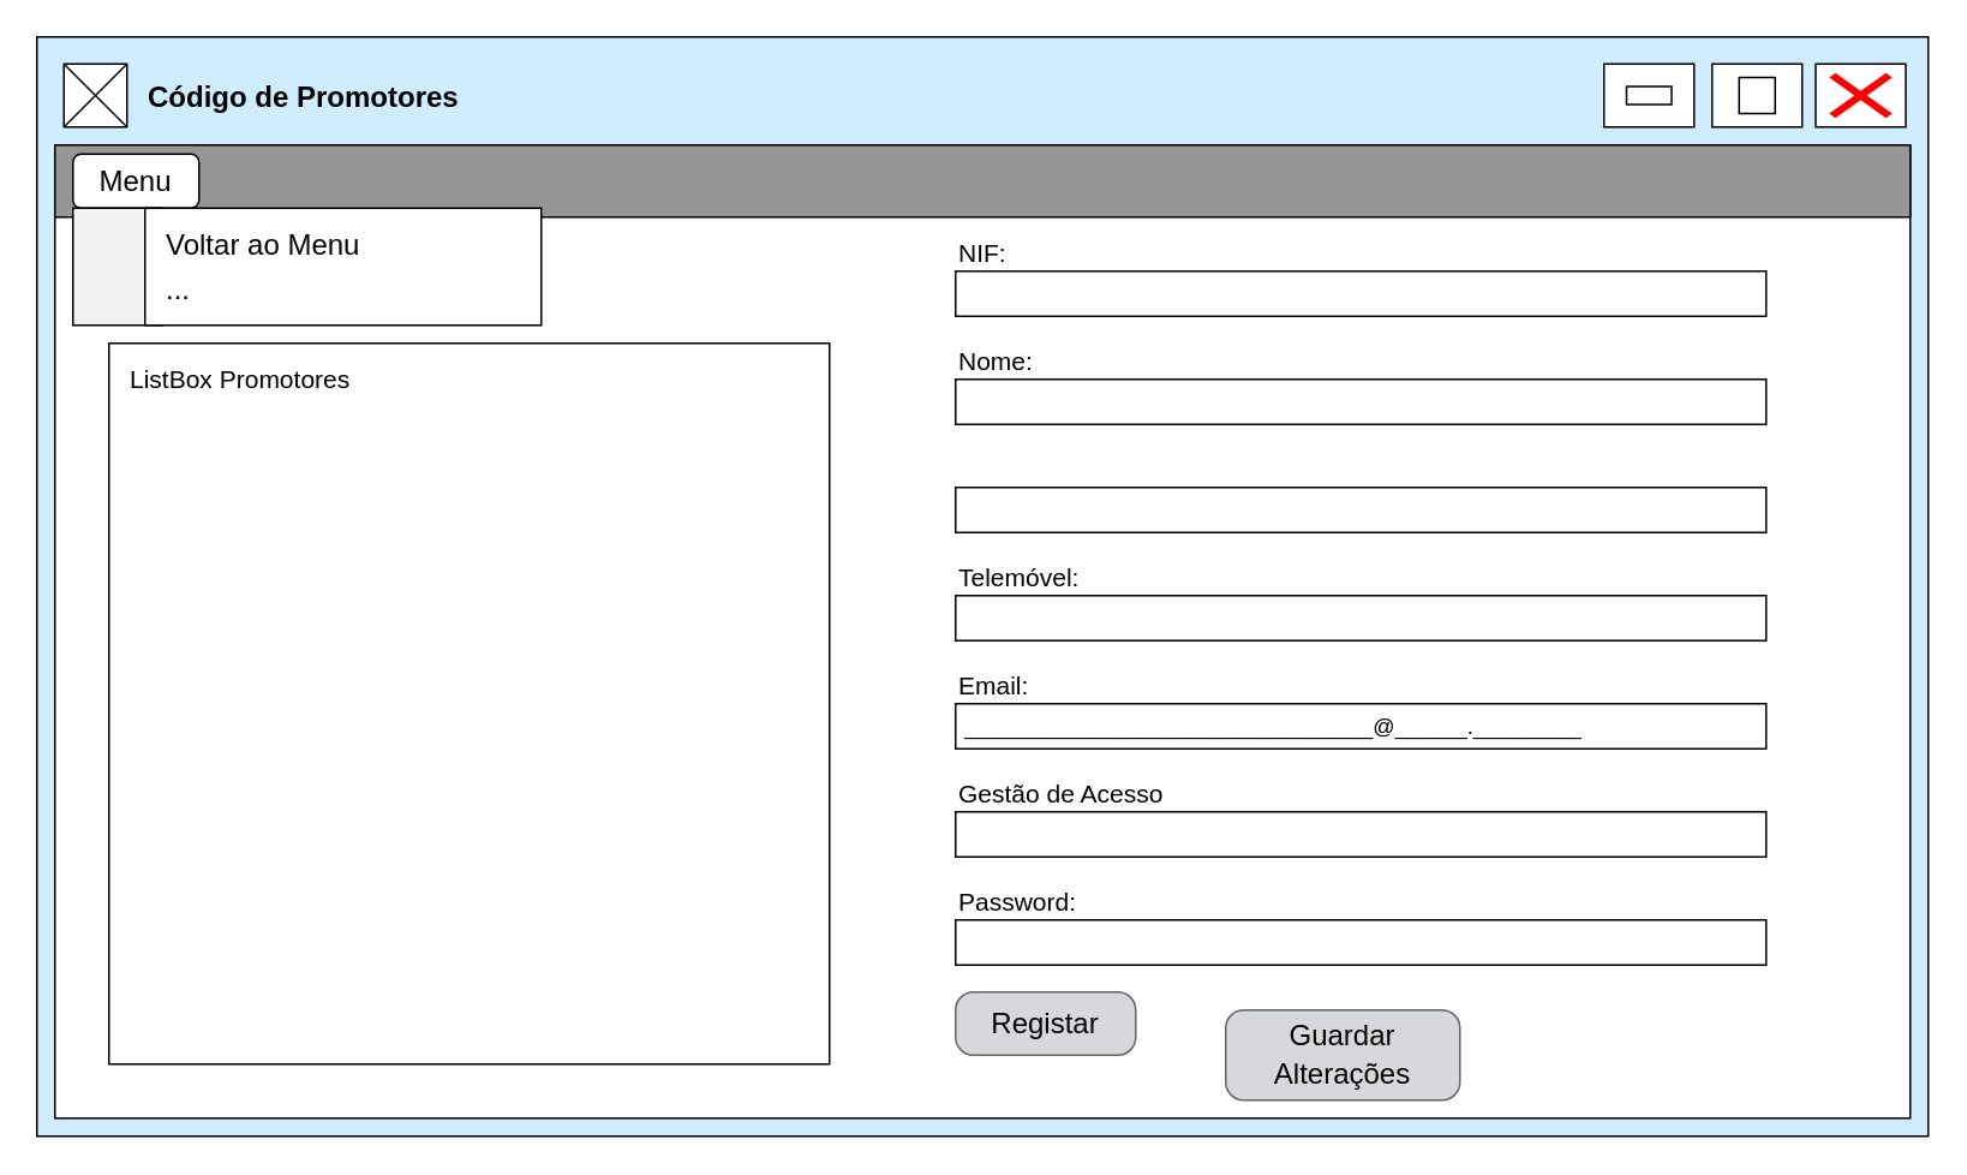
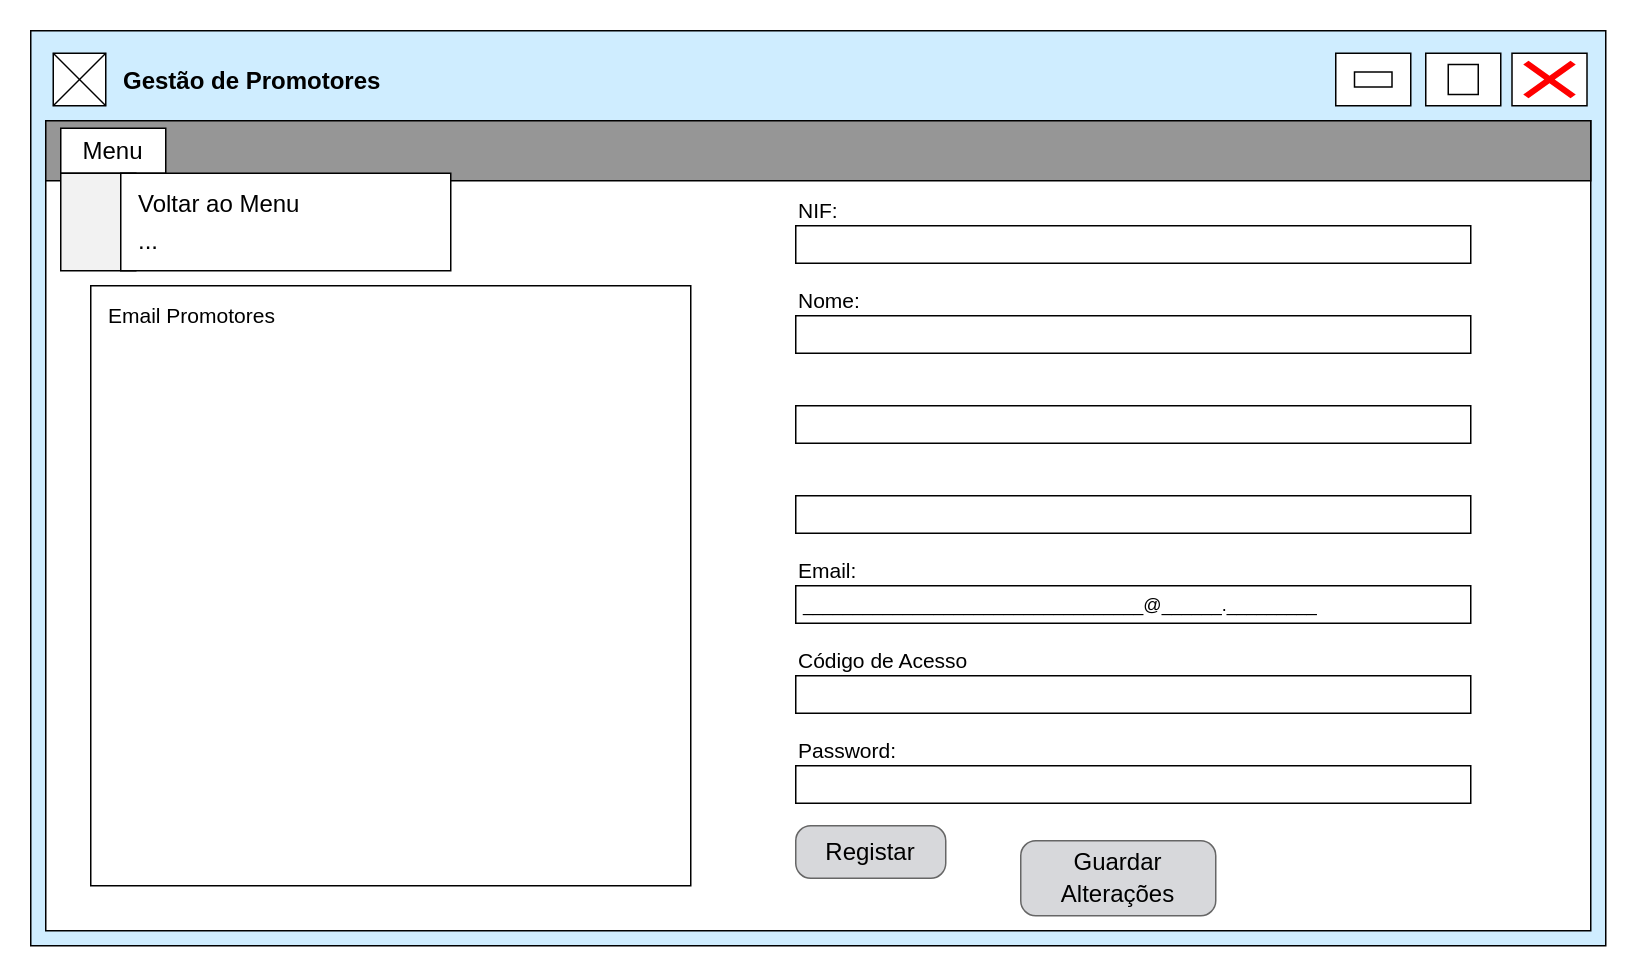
  <mxCell id="0" />
  <mxCell id="1" parent="0" />
  <mxCell id="2" value="" style="rounded=0;whiteSpace=wrap;html=1;fillColor=#CFEDFF;" parent="1" vertex="1"><mxGeometry x="20" y="20" width="1050" height="610" as="geometry" /></mxCell>
  <mxCell id="3" value="" style="rounded=0;whiteSpace=wrap;html=1;" parent="1" vertex="1"><mxGeometry x="1007.5" y="35" width="50" height="35" as="geometry" /></mxCell>
  <mxCell id="4" value="" style="shape=mxgraph.mockup.markup.redX;fillColor=#ff0000;html=1;shadow=0;strokeColor=none;" parent="1" vertex="1"><mxGeometry x="1015" y="40" width="35" height="25" as="geometry" /></mxCell>
  <mxCell id="5" value="" style="rounded=0;whiteSpace=wrap;html=1;" parent="1" vertex="1"><mxGeometry x="950" y="35" width="50" height="35" as="geometry" /></mxCell>
  <mxCell id="6" value="" style="rounded=0;whiteSpace=wrap;html=1;" parent="1" vertex="1"><mxGeometry x="890" y="35" width="50" height="35" as="geometry" /></mxCell>
  <mxCell id="7" value="" style="whiteSpace=wrap;html=1;aspect=fixed;" parent="1" vertex="1"><mxGeometry x="965" y="42.5" width="20" height="20" as="geometry" /></mxCell>
  <mxCell id="8" value="" style="rounded=0;whiteSpace=wrap;html=1;fontStyle=0" parent="1" vertex="1"><mxGeometry x="902.5" y="47.5" width="25" height="10" as="geometry" /></mxCell>
  <mxCell id="9" value="" style="rounded=0;whiteSpace=wrap;html=1;" parent="1" vertex="1"><mxGeometry x="30" y="80" width="1030" height="540" as="geometry" /></mxCell>
  <mxCell id="10" value="" style="rounded=0;whiteSpace=wrap;html=1;fillColor=#969696;" parent="1" vertex="1"><mxGeometry x="30" y="80" width="1030" height="40" as="geometry" /></mxCell>
- <mxCell id="11" value="&lt;font size=&quot;1&quot;&gt;&lt;b style=&quot;font-size: 16px&quot;&gt;Código de Promotores&lt;/b&gt;&lt;/font&gt;" style="text;html=1;strokeColor=none;fillColor=none;align=left;verticalAlign=middle;whiteSpace=wrap;rounded=0;" parent="1" vertex="1"><mxGeometry x="80" y="42.5" width="320" height="20" as="geometry" /></mxCell>
+ <mxCell id="11" value="&lt;font size=&quot;1&quot;&gt;&lt;b style=&quot;font-size: 16px&quot;&gt;Gestão de Promotores&lt;/b&gt;&lt;/font&gt;" style="text;html=1;strokeColor=none;fillColor=none;align=left;verticalAlign=middle;whiteSpace=wrap;rounded=0;" parent="1" vertex="1"><mxGeometry x="80" y="42.5" width="320" height="20" as="geometry" /></mxCell>
  <mxCell id="12" value="" style="whiteSpace=wrap;html=1;aspect=fixed;gradientColor=none;fillColor=#FFFFFF;" parent="1" vertex="1"><mxGeometry x="35" y="35" width="35" height="35" as="geometry" /></mxCell>
  <mxCell id="13" style="rounded=0;orthogonalLoop=1;jettySize=auto;html=1;exitX=1;exitY=1;exitDx=0;exitDy=0;entryX=0;entryY=0;entryDx=0;entryDy=0;endArrow=none;endFill=0;" parent="1" source="12" target="12" edge="1"><mxGeometry relative="1" as="geometry" /></mxCell>
  <mxCell id="14" style="edgeStyle=none;rounded=0;orthogonalLoop=1;jettySize=auto;html=1;exitX=0;exitY=1;exitDx=0;exitDy=0;entryX=1;entryY=0;entryDx=0;entryDy=0;endArrow=none;endFill=0;" parent="1" source="12" target="12" edge="1"><mxGeometry relative="1" as="geometry" /></mxCell>
  <mxCell id="15" style="edgeStyle=none;rounded=0;orthogonalLoop=1;jettySize=auto;html=1;exitX=1;exitY=1;exitDx=0;exitDy=0;endArrow=none;endFill=0;" parent="1" edge="1"><mxGeometry relative="1" as="geometry"><mxPoint x="895" y="360" as="sourcePoint" /><mxPoint x="895" y="360" as="targetPoint" /></mxGeometry></mxCell>
  <mxCell id="16" style="edgeStyle=none;rounded=0;orthogonalLoop=1;jettySize=auto;html=1;exitX=0;exitY=0;exitDx=0;exitDy=0;endArrow=none;endFill=0;" parent="1" edge="1"><mxGeometry relative="1" as="geometry"><mxPoint x="145" y="180" as="sourcePoint" /><mxPoint x="145" y="180" as="targetPoint" /></mxGeometry></mxCell>
- <mxCell id="17" value="&lt;font style=&quot;font-size: 16px&quot;&gt;Menu&lt;/font&gt;" style="whiteSpace=wrap;html=1;fillColor=#FFFFFF;gradientColor=none;rounded=1;" parent="1" vertex="1"><mxGeometry x="40" y="85" width="70" height="30" as="geometry" /></mxCell>
+ <mxCell id="17" value="&lt;font style=&quot;font-size: 16px&quot;&gt;Menu&lt;/font&gt;" style="rounded=0;whiteSpace=wrap;html=1;fillColor=#FFFFFF;gradientColor=none;" parent="1" vertex="1"><mxGeometry x="40" y="85" width="70" height="30" as="geometry" /></mxCell>
  <mxCell id="18" value="" style="rounded=0;whiteSpace=wrap;html=1;gradientColor=none;fillColor=#F2F2F2;" parent="1" vertex="1"><mxGeometry x="40" y="115" width="50" height="65" as="geometry" /></mxCell>
  <mxCell id="19" value="" style="rounded=0;whiteSpace=wrap;html=1;fillColor=#FFFFFF;gradientColor=none;" parent="1" vertex="1"><mxGeometry x="80" y="115" width="220" height="65" as="geometry" /></mxCell>
  <mxCell id="20" value="&lt;span style=&quot;font-size: 16px&quot;&gt;Voltar ao Menu&lt;/span&gt;" style="text;html=1;strokeColor=none;fillColor=none;align=left;verticalAlign=middle;whiteSpace=wrap;rounded=0;" parent="1" vertex="1"><mxGeometry x="90" y="125" width="170" height="20" as="geometry" /></mxCell>
  <mxCell id="21" value="&lt;span style=&quot;font-size: 16px&quot;&gt;...&lt;/span&gt;" style="text;html=1;strokeColor=none;fillColor=none;align=left;verticalAlign=middle;whiteSpace=wrap;rounded=0;" parent="1" vertex="1"><mxGeometry x="90" y="150" width="180" height="20" as="geometry" /></mxCell>
  <mxCell id="22" value="" style="rounded=0;whiteSpace=wrap;html=1;gradientColor=none;align=left;fillColor=#FFFFFF;sketch=0;glass=0;" parent="1" vertex="1"><mxGeometry x="60" y="190" width="400" height="400" as="geometry" /></mxCell>
- <mxCell id="23" value="&lt;font style=&quot;font-size: 14px&quot;&gt;ListBox Promotores&lt;/font&gt;" style="text;html=1;strokeColor=none;fillColor=none;align=left;verticalAlign=middle;whiteSpace=wrap;rounded=0;" parent="1" vertex="1"><mxGeometry x="70" y="200" width="140" height="20" as="geometry" /></mxCell>
+ <mxCell id="23" value="&lt;font style=&quot;font-size: 14px&quot;&gt;Email Promotores&lt;/font&gt;" style="text;html=1;strokeColor=none;fillColor=none;align=left;verticalAlign=middle;whiteSpace=wrap;rounded=0;" parent="1" vertex="1"><mxGeometry x="70" y="200" width="140" height="20" as="geometry" /></mxCell>
  <mxCell id="24" value="" style="rounded=0;whiteSpace=wrap;html=1;fillColor=#FFFFFF;gradientColor=none;align=left;" parent="1" vertex="1"><mxGeometry x="530" y="270" width="450" height="25" as="geometry" /></mxCell>
  <mxCell id="25" value="&lt;span style=&quot;font-size: 14px&quot;&gt;Nome:&lt;/span&gt;" style="text;html=1;strokeColor=none;fillColor=none;align=left;verticalAlign=middle;whiteSpace=wrap;rounded=0;" parent="1" vertex="1"><mxGeometry x="530" y="190" width="110" height="20" as="geometry" /></mxCell>
  <mxCell id="26" value="&lt;font color=&quot;#000000&quot; style=&quot;font-size: 16px ; font-weight: normal&quot;&gt;Registar&lt;/font&gt;" style="strokeWidth=1;shadow=0;dashed=0;align=center;html=1;shape=mxgraph.mockup.buttons.button;strokeColor=#666666;fontColor=#ffffff;mainText=;buttonStyle=round;fontSize=17;fontStyle=1;whiteSpace=wrap;fillColor=#D7D8DB;sketch=0;" parent="1" vertex="1"><mxGeometry x="530" y="550" width="100" height="35" as="geometry" /></mxCell>
  <mxCell id="27" value="&lt;font color=&quot;#000000&quot; style=&quot;font-size: 16px ; font-weight: normal&quot;&gt;Guardar Alterações&lt;/font&gt;" style="strokeWidth=1;shadow=0;dashed=0;align=center;html=1;shape=mxgraph.mockup.buttons.button;strokeColor=#666666;fontColor=#ffffff;mainText=;buttonStyle=round;fontSize=17;fontStyle=1;whiteSpace=wrap;fillColor=#D7D8DB;sketch=0;" parent="1" vertex="1"><mxGeometry x="680" y="560" width="130" height="50" as="geometry" /></mxCell>
  <mxCell id="28" value="&lt;span style=&quot;font-size: 14px&quot;&gt;NIF:&lt;/span&gt;" style="text;html=1;strokeColor=none;fillColor=none;align=left;verticalAlign=middle;whiteSpace=wrap;rounded=0;" parent="1" vertex="1"><mxGeometry x="530" y="130" width="110" height="20" as="geometry" /></mxCell>
  <mxCell id="29" value="" style="rounded=0;whiteSpace=wrap;html=1;fillColor=#FFFFFF;gradientColor=none;align=left;" vertex="1" parent="1"><mxGeometry x="530" y="210" width="450" height="25" as="geometry" /></mxCell>
  <mxCell id="30" value="" style="rounded=0;whiteSpace=wrap;html=1;fillColor=#FFFFFF;gradientColor=none;align=left;" vertex="1" parent="1"><mxGeometry x="530" y="150" width="450" height="25" as="geometry" /></mxCell>
- <mxCell id="31" value="&lt;span style=&quot;font-size: 14px&quot;&gt;Telemóvel:&lt;/span&gt;" style="text;html=1;strokeColor=none;fillColor=none;align=left;verticalAlign=middle;whiteSpace=wrap;rounded=0;" vertex="1" parent="1"><mxGeometry x="530" y="310" width="70" height="20" as="geometry" /></mxCell>
  <mxCell id="32" value="" style="rounded=0;whiteSpace=wrap;html=1;fillColor=#FFFFFF;gradientColor=none;align=left;" vertex="1" parent="1"><mxGeometry x="530" y="330" width="450" height="25" as="geometry" /></mxCell>
  <mxCell id="33" value="&lt;span style=&quot;font-size: 14px&quot;&gt;Email:&lt;/span&gt;" style="text;html=1;strokeColor=none;fillColor=none;align=left;verticalAlign=middle;whiteSpace=wrap;rounded=0;" vertex="1" parent="1"><mxGeometry x="530" y="370" width="60" height="20" as="geometry" /></mxCell>
  <mxCell id="34" value="&amp;nbsp;__________________________________@______._________" style="rounded=0;whiteSpace=wrap;html=1;fillColor=#FFFFFF;gradientColor=none;align=left;" vertex="1" parent="1"><mxGeometry x="530" y="390" width="450" height="25" as="geometry" /></mxCell>
- <mxCell id="35" value="&lt;span style=&quot;font-size: 14px&quot;&gt;Gestão de Acesso&lt;/span&gt;" style="text;html=1;strokeColor=none;fillColor=none;align=left;verticalAlign=middle;whiteSpace=wrap;rounded=0;" vertex="1" parent="1"><mxGeometry x="530" y="430" width="120" height="20" as="geometry" /></mxCell>
+ <mxCell id="35" value="&lt;span style=&quot;font-size: 14px&quot;&gt;Código de Acesso&lt;/span&gt;" style="text;html=1;strokeColor=none;fillColor=none;align=left;verticalAlign=middle;whiteSpace=wrap;rounded=0;" vertex="1" parent="1"><mxGeometry x="530" y="430" width="120" height="20" as="geometry" /></mxCell>
  <mxCell id="36" value="" style="rounded=0;whiteSpace=wrap;html=1;fillColor=#FFFFFF;gradientColor=none;align=left;" vertex="1" parent="1"><mxGeometry x="530" y="450" width="450" height="25" as="geometry" /></mxCell>
  <mxCell id="37" value="&lt;span style=&quot;font-size: 14px&quot;&gt;Password:&lt;/span&gt;" style="text;html=1;strokeColor=none;fillColor=none;align=left;verticalAlign=middle;whiteSpace=wrap;rounded=0;" vertex="1" parent="1"><mxGeometry x="530" y="490" width="80" height="20" as="geometry" /></mxCell>
  <mxCell id="38" value="" style="rounded=0;whiteSpace=wrap;html=1;fillColor=#FFFFFF;gradientColor=none;align=left;" vertex="1" parent="1"><mxGeometry x="530" y="510" width="450" height="25" as="geometry" /></mxCell>
